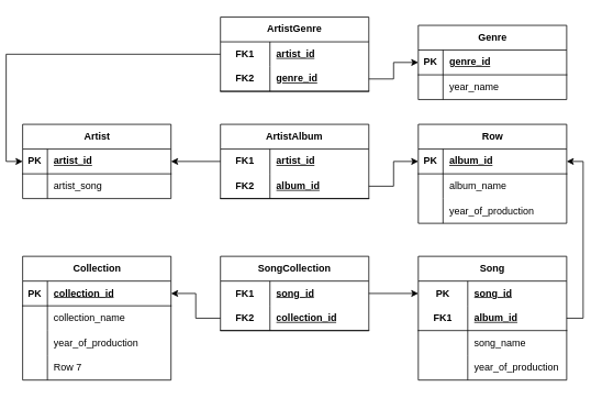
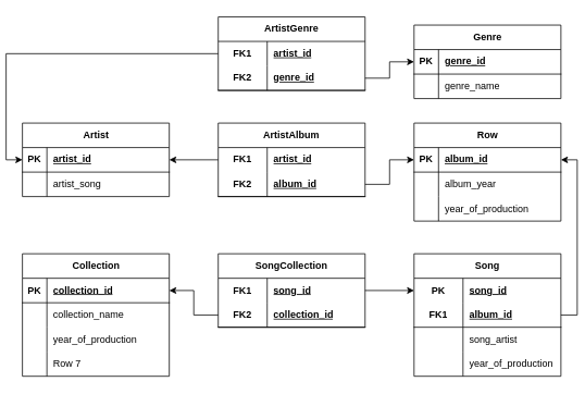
  <mxCell id="0" />
  <mxCell id="1" parent="0" />
  <mxCell id="2" value="ArtistAlbum" style="shape=table;startSize=30;container=1;collapsible=1;childLayout=tableLayout;fixedRows=1;rowLines=0;fontStyle=1;align=center;resizeLast=1;html=1;whiteSpace=wrap;" vertex="1" parent="1"><mxGeometry x="260" y="150" width="180" height="90" as="geometry" /></mxCell>
  <mxCell id="3" value="" style="shape=tableRow;horizontal=0;startSize=0;swimlaneHead=0;swimlaneBody=0;fillColor=none;collapsible=0;dropTarget=0;points=[[0,0.5],[1,0.5]];portConstraint=eastwest;top=0;left=0;right=0;bottom=0;html=1;" vertex="1" parent="2"><mxGeometry y="30" width="180" height="30" as="geometry" /></mxCell>
  <mxCell id="4" value="FK1" style="shape=partialRectangle;connectable=0;fillColor=none;top=0;left=0;bottom=0;right=0;fontStyle=1;overflow=hidden;html=1;whiteSpace=wrap;" vertex="1" parent="3"><mxGeometry width="60" height="30" as="geometry"><mxRectangle width="60" height="30" as="alternateBounds" /></mxGeometry></mxCell>
  <mxCell id="5" value="artist_id" style="shape=partialRectangle;connectable=0;fillColor=none;top=0;left=0;bottom=0;right=0;align=left;spacingLeft=6;fontStyle=5;overflow=hidden;html=1;whiteSpace=wrap;" vertex="1" parent="3"><mxGeometry x="60" width="120" height="30" as="geometry"><mxRectangle width="120" height="30" as="alternateBounds" /></mxGeometry></mxCell>
  <mxCell id="6" value="" style="shape=tableRow;horizontal=0;startSize=0;swimlaneHead=0;swimlaneBody=0;fillColor=none;collapsible=0;dropTarget=0;points=[[0,0.5],[1,0.5]];portConstraint=eastwest;top=0;left=0;right=0;bottom=1;html=1;" vertex="1" parent="2"><mxGeometry y="60" width="180" height="30" as="geometry" /></mxCell>
  <mxCell id="7" value="FK2" style="shape=partialRectangle;connectable=0;fillColor=none;top=0;left=0;bottom=0;right=0;fontStyle=1;overflow=hidden;html=1;whiteSpace=wrap;" vertex="1" parent="6"><mxGeometry width="60" height="30" as="geometry"><mxRectangle width="60" height="30" as="alternateBounds" /></mxGeometry></mxCell>
  <mxCell id="8" value="album_id" style="shape=partialRectangle;connectable=0;fillColor=none;top=0;left=0;bottom=0;right=0;align=left;spacingLeft=6;fontStyle=5;overflow=hidden;html=1;whiteSpace=wrap;" vertex="1" parent="6"><mxGeometry x="60" width="120" height="30" as="geometry"><mxRectangle width="120" height="30" as="alternateBounds" /></mxGeometry></mxCell>
  <mxCell id="9" style="edgeStyle=orthogonalEdgeStyle;rounded=0;orthogonalLoop=1;jettySize=auto;html=1;exitX=1;exitY=0.5;exitDx=0;exitDy=0;" edge="1" parent="2" source="3" target="3"><mxGeometry relative="1" as="geometry" /></mxCell>
  <mxCell id="10" value="ArtistGenre" style="shape=table;startSize=30;container=1;collapsible=1;childLayout=tableLayout;fixedRows=1;rowLines=0;fontStyle=1;align=center;resizeLast=1;html=1;whiteSpace=wrap;" vertex="1" parent="1"><mxGeometry x="260" y="20" width="180" height="90" as="geometry" /></mxCell>
  <mxCell id="11" value="" style="shape=tableRow;horizontal=0;startSize=0;swimlaneHead=0;swimlaneBody=0;fillColor=none;collapsible=0;dropTarget=0;points=[[0,0.5],[1,0.5]];portConstraint=eastwest;top=0;left=0;right=0;bottom=0;html=1;" vertex="1" parent="10"><mxGeometry y="30" width="180" height="30" as="geometry" /></mxCell>
  <mxCell id="12" value="FK1" style="shape=partialRectangle;connectable=0;fillColor=none;top=0;left=0;bottom=0;right=0;fontStyle=1;overflow=hidden;html=1;whiteSpace=wrap;" vertex="1" parent="11"><mxGeometry width="60" height="30" as="geometry"><mxRectangle width="60" height="30" as="alternateBounds" /></mxGeometry></mxCell>
  <mxCell id="13" value="artist_id" style="shape=partialRectangle;connectable=0;fillColor=none;top=0;left=0;bottom=0;right=0;align=left;spacingLeft=6;fontStyle=5;overflow=hidden;html=1;whiteSpace=wrap;" vertex="1" parent="11"><mxGeometry x="60" width="120" height="30" as="geometry"><mxRectangle width="120" height="30" as="alternateBounds" /></mxGeometry></mxCell>
  <mxCell id="14" value="" style="shape=tableRow;horizontal=0;startSize=0;swimlaneHead=0;swimlaneBody=0;fillColor=none;collapsible=0;dropTarget=0;points=[[0,0.5],[1,0.5]];portConstraint=eastwest;top=0;left=0;right=0;bottom=1;html=1;" vertex="1" parent="10"><mxGeometry y="60" width="180" height="30" as="geometry" /></mxCell>
  <mxCell id="15" value="FK2" style="shape=partialRectangle;connectable=0;fillColor=none;top=0;left=0;bottom=0;right=0;fontStyle=1;overflow=hidden;html=1;whiteSpace=wrap;" vertex="1" parent="14"><mxGeometry width="60" height="30" as="geometry"><mxRectangle width="60" height="30" as="alternateBounds" /></mxGeometry></mxCell>
  <mxCell id="16" value="genre_id" style="shape=partialRectangle;connectable=0;fillColor=none;top=0;left=0;bottom=0;right=0;align=left;spacingLeft=6;fontStyle=5;overflow=hidden;html=1;whiteSpace=wrap;" vertex="1" parent="14"><mxGeometry x="60" width="120" height="30" as="geometry"><mxRectangle width="120" height="30" as="alternateBounds" /></mxGeometry></mxCell>
  <mxCell id="17" value="SongCollection" style="shape=table;startSize=30;container=1;collapsible=1;childLayout=tableLayout;fixedRows=1;rowLines=0;fontStyle=1;align=center;resizeLast=1;html=1;whiteSpace=wrap;" vertex="1" parent="1"><mxGeometry x="260" y="310" width="180" height="90" as="geometry" /></mxCell>
  <mxCell id="18" value="" style="shape=tableRow;horizontal=0;startSize=0;swimlaneHead=0;swimlaneBody=0;fillColor=none;collapsible=0;dropTarget=0;points=[[0,0.5],[1,0.5]];portConstraint=eastwest;top=0;left=0;right=0;bottom=0;html=1;" vertex="1" parent="17"><mxGeometry y="30" width="180" height="30" as="geometry" /></mxCell>
  <mxCell id="19" value="FK1" style="shape=partialRectangle;connectable=0;fillColor=none;top=0;left=0;bottom=0;right=0;fontStyle=1;overflow=hidden;html=1;whiteSpace=wrap;" vertex="1" parent="18"><mxGeometry width="60" height="30" as="geometry"><mxRectangle width="60" height="30" as="alternateBounds" /></mxGeometry></mxCell>
  <mxCell id="20" value="song_id" style="shape=partialRectangle;connectable=0;fillColor=none;top=0;left=0;bottom=0;right=0;align=left;spacingLeft=6;fontStyle=5;overflow=hidden;html=1;whiteSpace=wrap;" vertex="1" parent="18"><mxGeometry x="60" width="120" height="30" as="geometry"><mxRectangle width="120" height="30" as="alternateBounds" /></mxGeometry></mxCell>
  <mxCell id="21" value="" style="shape=tableRow;horizontal=0;startSize=0;swimlaneHead=0;swimlaneBody=0;fillColor=none;collapsible=0;dropTarget=0;points=[[0,0.5],[1,0.5]];portConstraint=eastwest;top=0;left=0;right=0;bottom=1;html=1;" vertex="1" parent="17"><mxGeometry y="60" width="180" height="30" as="geometry" /></mxCell>
  <mxCell id="22" value="FK2" style="shape=partialRectangle;connectable=0;fillColor=none;top=0;left=0;bottom=0;right=0;fontStyle=1;overflow=hidden;html=1;whiteSpace=wrap;" vertex="1" parent="21"><mxGeometry width="60" height="30" as="geometry"><mxRectangle width="60" height="30" as="alternateBounds" /></mxGeometry></mxCell>
  <mxCell id="23" value="collection_id" style="shape=partialRectangle;connectable=0;fillColor=none;top=0;left=0;bottom=0;right=0;align=left;spacingLeft=6;fontStyle=5;overflow=hidden;html=1;whiteSpace=wrap;" vertex="1" parent="21"><mxGeometry x="60" width="120" height="30" as="geometry"><mxRectangle width="120" height="30" as="alternateBounds" /></mxGeometry></mxCell>
  <mxCell id="24" value="Row" style="shape=table;startSize=30;container=1;collapsible=1;childLayout=tableLayout;fixedRows=1;rowLines=0;fontStyle=1;align=center;resizeLast=1;html=1;" vertex="1" parent="1"><mxGeometry x="500" y="150" width="180" height="120" as="geometry" /></mxCell>
  <mxCell id="25" value="" style="shape=tableRow;horizontal=0;startSize=0;swimlaneHead=0;swimlaneBody=0;fillColor=none;collapsible=0;dropTarget=0;points=[[0,0.5],[1,0.5]];portConstraint=eastwest;top=0;left=0;right=0;bottom=1;" vertex="1" parent="24"><mxGeometry y="30" width="180" height="30" as="geometry" /></mxCell>
  <mxCell id="26" value="PK" style="shape=partialRectangle;connectable=0;fillColor=none;top=0;left=0;bottom=0;right=0;fontStyle=1;overflow=hidden;whiteSpace=wrap;html=1;" vertex="1" parent="25"><mxGeometry width="30" height="30" as="geometry"><mxRectangle width="30" height="30" as="alternateBounds" /></mxGeometry></mxCell>
  <mxCell id="27" value="album_id" style="shape=partialRectangle;connectable=0;fillColor=none;top=0;left=0;bottom=0;right=0;align=left;spacingLeft=6;fontStyle=5;overflow=hidden;whiteSpace=wrap;html=1;" vertex="1" parent="25"><mxGeometry x="30" width="150" height="30" as="geometry"><mxRectangle width="150" height="30" as="alternateBounds" /></mxGeometry></mxCell>
  <mxCell id="28" value="" style="shape=tableRow;horizontal=0;startSize=0;swimlaneHead=0;swimlaneBody=0;fillColor=none;collapsible=0;dropTarget=0;points=[[0,0.5],[1,0.5]];portConstraint=eastwest;top=0;left=0;right=0;bottom=0;" vertex="1" parent="24"><mxGeometry y="60" width="180" height="30" as="geometry" /></mxCell>
  <mxCell id="29" value="" style="shape=partialRectangle;connectable=0;fillColor=none;top=0;left=0;bottom=0;right=0;editable=1;overflow=hidden;whiteSpace=wrap;html=1;" vertex="1" parent="28"><mxGeometry width="30" height="30" as="geometry"><mxRectangle width="30" height="30" as="alternateBounds" /></mxGeometry></mxCell>
- <mxCell id="30" value="album_name" style="shape=partialRectangle;connectable=0;fillColor=none;top=0;left=0;bottom=0;right=0;align=left;spacingLeft=6;overflow=hidden;whiteSpace=wrap;html=1;" vertex="1" parent="28"><mxGeometry x="30" width="150" height="30" as="geometry"><mxRectangle width="150" height="30" as="alternateBounds" /></mxGeometry></mxCell>
+ <mxCell id="30" value="album_year" style="shape=partialRectangle;connectable=0;fillColor=none;top=0;left=0;bottom=0;right=0;align=left;spacingLeft=6;overflow=hidden;whiteSpace=wrap;html=1;" vertex="1" parent="28"><mxGeometry x="30" width="150" height="30" as="geometry"><mxRectangle width="150" height="30" as="alternateBounds" /></mxGeometry></mxCell>
  <mxCell id="31" value="" style="shape=tableRow;horizontal=0;startSize=0;swimlaneHead=0;swimlaneBody=0;fillColor=none;collapsible=0;dropTarget=0;points=[[0,0.5],[1,0.5]];portConstraint=eastwest;top=0;left=0;right=0;bottom=0;" vertex="1" parent="24"><mxGeometry y="90" width="180" height="30" as="geometry" /></mxCell>
  <mxCell id="32" value="" style="shape=partialRectangle;connectable=0;fillColor=none;top=0;left=0;bottom=0;right=0;editable=1;overflow=hidden;whiteSpace=wrap;html=1;" vertex="1" parent="31"><mxGeometry width="30" height="30" as="geometry"><mxRectangle width="30" height="30" as="alternateBounds" /></mxGeometry></mxCell>
  <mxCell id="33" value="year_of_production" style="shape=partialRectangle;connectable=0;fillColor=none;top=0;left=0;bottom=0;right=0;align=left;spacingLeft=6;overflow=hidden;whiteSpace=wrap;html=1;" vertex="1" parent="31"><mxGeometry x="30" width="150" height="30" as="geometry"><mxRectangle width="150" height="30" as="alternateBounds" /></mxGeometry></mxCell>
  <mxCell id="34" value="Genre" style="shape=table;startSize=30;container=1;collapsible=1;childLayout=tableLayout;fixedRows=1;rowLines=0;fontStyle=1;align=center;resizeLast=1;html=1;" vertex="1" parent="1"><mxGeometry x="500" y="30" width="180" height="90" as="geometry" /></mxCell>
  <mxCell id="35" value="" style="shape=tableRow;horizontal=0;startSize=0;swimlaneHead=0;swimlaneBody=0;fillColor=none;collapsible=0;dropTarget=0;points=[[0,0.5],[1,0.5]];portConstraint=eastwest;top=0;left=0;right=0;bottom=1;" vertex="1" parent="34"><mxGeometry y="30" width="180" height="30" as="geometry" /></mxCell>
  <mxCell id="36" value="PK" style="shape=partialRectangle;connectable=0;fillColor=none;top=0;left=0;bottom=0;right=0;fontStyle=1;overflow=hidden;whiteSpace=wrap;html=1;" vertex="1" parent="35"><mxGeometry width="30" height="30" as="geometry"><mxRectangle width="30" height="30" as="alternateBounds" /></mxGeometry></mxCell>
  <mxCell id="37" value="genre_id" style="shape=partialRectangle;connectable=0;fillColor=none;top=0;left=0;bottom=0;right=0;align=left;spacingLeft=6;fontStyle=5;overflow=hidden;whiteSpace=wrap;html=1;" vertex="1" parent="35"><mxGeometry x="30" width="150" height="30" as="geometry"><mxRectangle width="150" height="30" as="alternateBounds" /></mxGeometry></mxCell>
  <mxCell id="38" value="" style="shape=tableRow;horizontal=0;startSize=0;swimlaneHead=0;swimlaneBody=0;fillColor=none;collapsible=0;dropTarget=0;points=[[0,0.5],[1,0.5]];portConstraint=eastwest;top=0;left=0;right=0;bottom=0;" vertex="1" parent="34"><mxGeometry y="60" width="180" height="30" as="geometry" /></mxCell>
  <mxCell id="39" value="" style="shape=partialRectangle;connectable=0;fillColor=none;top=0;left=0;bottom=0;right=0;editable=1;overflow=hidden;whiteSpace=wrap;html=1;" vertex="1" parent="38"><mxGeometry width="30" height="30" as="geometry"><mxRectangle width="30" height="30" as="alternateBounds" /></mxGeometry></mxCell>
- <mxCell id="40" value="year_name" style="shape=partialRectangle;connectable=0;fillColor=none;top=0;left=0;bottom=0;right=0;align=left;spacingLeft=6;overflow=hidden;whiteSpace=wrap;html=1;" vertex="1" parent="38"><mxGeometry x="30" width="150" height="30" as="geometry"><mxRectangle width="150" height="30" as="alternateBounds" /></mxGeometry></mxCell>
+ <mxCell id="40" value="genre_name" style="shape=partialRectangle;connectable=0;fillColor=none;top=0;left=0;bottom=0;right=0;align=left;spacingLeft=6;overflow=hidden;whiteSpace=wrap;html=1;" vertex="1" parent="38"><mxGeometry x="30" width="150" height="30" as="geometry"><mxRectangle width="150" height="30" as="alternateBounds" /></mxGeometry></mxCell>
  <mxCell id="41" value="Artist" style="shape=table;startSize=30;container=1;collapsible=1;childLayout=tableLayout;fixedRows=1;rowLines=0;fontStyle=1;align=center;resizeLast=1;html=1;" vertex="1" parent="1"><mxGeometry x="20" y="150" width="180" height="90" as="geometry" /></mxCell>
  <mxCell id="42" value="" style="shape=tableRow;horizontal=0;startSize=0;swimlaneHead=0;swimlaneBody=0;fillColor=none;collapsible=0;dropTarget=0;points=[[0,0.5],[1,0.5]];portConstraint=eastwest;top=0;left=0;right=0;bottom=1;" vertex="1" parent="41"><mxGeometry y="30" width="180" height="30" as="geometry" /></mxCell>
  <mxCell id="43" value="PK" style="shape=partialRectangle;connectable=0;fillColor=none;top=0;left=0;bottom=0;right=0;fontStyle=1;overflow=hidden;whiteSpace=wrap;html=1;" vertex="1" parent="42"><mxGeometry width="30" height="30" as="geometry"><mxRectangle width="30" height="30" as="alternateBounds" /></mxGeometry></mxCell>
  <mxCell id="44" value="artist_id" style="shape=partialRectangle;connectable=0;fillColor=none;top=0;left=0;bottom=0;right=0;align=left;spacingLeft=6;fontStyle=5;overflow=hidden;whiteSpace=wrap;html=1;" vertex="1" parent="42"><mxGeometry x="30" width="150" height="30" as="geometry"><mxRectangle width="150" height="30" as="alternateBounds" /></mxGeometry></mxCell>
  <mxCell id="45" value="" style="shape=tableRow;horizontal=0;startSize=0;swimlaneHead=0;swimlaneBody=0;fillColor=none;collapsible=0;dropTarget=0;points=[[0,0.5],[1,0.5]];portConstraint=eastwest;top=0;left=0;right=0;bottom=0;" vertex="1" parent="41"><mxGeometry y="60" width="180" height="30" as="geometry" /></mxCell>
  <mxCell id="46" value="" style="shape=partialRectangle;connectable=0;fillColor=none;top=0;left=0;bottom=0;right=0;editable=1;overflow=hidden;whiteSpace=wrap;html=1;" vertex="1" parent="45"><mxGeometry width="30" height="30" as="geometry"><mxRectangle width="30" height="30" as="alternateBounds" /></mxGeometry></mxCell>
  <mxCell id="47" value="artist_song" style="shape=partialRectangle;connectable=0;fillColor=none;top=0;left=0;bottom=0;right=0;align=left;spacingLeft=6;overflow=hidden;whiteSpace=wrap;html=1;" vertex="1" parent="45"><mxGeometry x="30" width="150" height="30" as="geometry"><mxRectangle width="150" height="30" as="alternateBounds" /></mxGeometry></mxCell>
  <mxCell id="48" value="Collection" style="shape=table;startSize=30;container=1;collapsible=1;childLayout=tableLayout;fixedRows=1;rowLines=0;fontStyle=1;align=center;resizeLast=1;html=1;" vertex="1" parent="1"><mxGeometry x="20" y="310" width="180" height="150" as="geometry" /></mxCell>
  <mxCell id="49" value="" style="shape=tableRow;horizontal=0;startSize=0;swimlaneHead=0;swimlaneBody=0;fillColor=none;collapsible=0;dropTarget=0;points=[[0,0.5],[1,0.5]];portConstraint=eastwest;top=0;left=0;right=0;bottom=1;" vertex="1" parent="48"><mxGeometry y="30" width="180" height="30" as="geometry" /></mxCell>
  <mxCell id="50" value="PK" style="shape=partialRectangle;connectable=0;fillColor=none;top=0;left=0;bottom=0;right=0;fontStyle=1;overflow=hidden;whiteSpace=wrap;html=1;" vertex="1" parent="49"><mxGeometry width="30" height="30" as="geometry"><mxRectangle width="30" height="30" as="alternateBounds" /></mxGeometry></mxCell>
  <mxCell id="51" value="collection_id" style="shape=partialRectangle;connectable=0;fillColor=none;top=0;left=0;bottom=0;right=0;align=left;spacingLeft=6;fontStyle=5;overflow=hidden;whiteSpace=wrap;html=1;" vertex="1" parent="49"><mxGeometry x="30" width="150" height="30" as="geometry"><mxRectangle width="150" height="30" as="alternateBounds" /></mxGeometry></mxCell>
  <mxCell id="52" value="" style="shape=tableRow;horizontal=0;startSize=0;swimlaneHead=0;swimlaneBody=0;fillColor=none;collapsible=0;dropTarget=0;points=[[0,0.5],[1,0.5]];portConstraint=eastwest;top=0;left=0;right=0;bottom=0;" vertex="1" parent="48"><mxGeometry y="60" width="180" height="30" as="geometry" /></mxCell>
  <mxCell id="53" value="" style="shape=partialRectangle;connectable=0;fillColor=none;top=0;left=0;bottom=0;right=0;editable=1;overflow=hidden;whiteSpace=wrap;html=1;" vertex="1" parent="52"><mxGeometry width="30" height="30" as="geometry"><mxRectangle width="30" height="30" as="alternateBounds" /></mxGeometry></mxCell>
  <mxCell id="54" value="collection_name" style="shape=partialRectangle;connectable=0;fillColor=none;top=0;left=0;bottom=0;right=0;align=left;spacingLeft=6;overflow=hidden;whiteSpace=wrap;html=1;" vertex="1" parent="52"><mxGeometry x="30" width="150" height="30" as="geometry"><mxRectangle width="150" height="30" as="alternateBounds" /></mxGeometry></mxCell>
  <mxCell id="55" value="" style="shape=tableRow;horizontal=0;startSize=0;swimlaneHead=0;swimlaneBody=0;fillColor=none;collapsible=0;dropTarget=0;points=[[0,0.5],[1,0.5]];portConstraint=eastwest;top=0;left=0;right=0;bottom=0;" vertex="1" parent="48"><mxGeometry y="90" width="180" height="30" as="geometry" /></mxCell>
  <mxCell id="56" value="" style="shape=partialRectangle;connectable=0;fillColor=none;top=0;left=0;bottom=0;right=0;editable=1;overflow=hidden;whiteSpace=wrap;html=1;" vertex="1" parent="55"><mxGeometry width="30" height="30" as="geometry"><mxRectangle width="30" height="30" as="alternateBounds" /></mxGeometry></mxCell>
  <mxCell id="57" value="year_of_production" style="shape=partialRectangle;connectable=0;fillColor=none;top=0;left=0;bottom=0;right=0;align=left;spacingLeft=6;overflow=hidden;whiteSpace=wrap;html=1;" vertex="1" parent="55"><mxGeometry x="30" width="150" height="30" as="geometry"><mxRectangle width="150" height="30" as="alternateBounds" /></mxGeometry></mxCell>
  <mxCell id="58" value="" style="shape=tableRow;horizontal=0;startSize=0;swimlaneHead=0;swimlaneBody=0;fillColor=none;collapsible=0;dropTarget=0;points=[[0,0.5],[1,0.5]];portConstraint=eastwest;top=0;left=0;right=0;bottom=0;" vertex="1" parent="48"><mxGeometry y="120" width="180" height="30" as="geometry" /></mxCell>
  <mxCell id="59" value="" style="shape=partialRectangle;connectable=0;fillColor=none;top=0;left=0;bottom=0;right=0;editable=1;overflow=hidden;whiteSpace=wrap;html=1;" vertex="1" parent="58"><mxGeometry width="30" height="30" as="geometry"><mxRectangle width="30" height="30" as="alternateBounds" /></mxGeometry></mxCell>
  <mxCell id="60" value="Row 7" style="shape=partialRectangle;connectable=0;fillColor=none;top=0;left=0;bottom=0;right=0;align=left;spacingLeft=6;overflow=hidden;whiteSpace=wrap;html=1;" vertex="1" parent="58"><mxGeometry x="30" width="150" height="30" as="geometry"><mxRectangle width="150" height="30" as="alternateBounds" /></mxGeometry></mxCell>
  <mxCell id="61" value="Song" style="shape=table;startSize=30;container=1;collapsible=1;childLayout=tableLayout;fixedRows=1;rowLines=0;fontStyle=1;align=center;resizeLast=1;html=1;whiteSpace=wrap;" vertex="1" parent="1"><mxGeometry x="500" y="310" width="180" height="150" as="geometry" /></mxCell>
  <mxCell id="62" value="" style="shape=tableRow;horizontal=0;startSize=0;swimlaneHead=0;swimlaneBody=0;fillColor=none;collapsible=0;dropTarget=0;points=[[0,0.5],[1,0.5]];portConstraint=eastwest;top=0;left=0;right=0;bottom=0;html=1;" vertex="1" parent="61"><mxGeometry y="30" width="180" height="30" as="geometry" /></mxCell>
  <mxCell id="63" value="PK" style="shape=partialRectangle;connectable=0;fillColor=none;top=0;left=0;bottom=0;right=0;fontStyle=1;overflow=hidden;html=1;whiteSpace=wrap;" vertex="1" parent="62"><mxGeometry width="60" height="30" as="geometry"><mxRectangle width="60" height="30" as="alternateBounds" /></mxGeometry></mxCell>
  <mxCell id="64" value="song_id" style="shape=partialRectangle;connectable=0;fillColor=none;top=0;left=0;bottom=0;right=0;align=left;spacingLeft=6;fontStyle=5;overflow=hidden;html=1;whiteSpace=wrap;" vertex="1" parent="62"><mxGeometry x="60" width="120" height="30" as="geometry"><mxRectangle width="120" height="30" as="alternateBounds" /></mxGeometry></mxCell>
  <mxCell id="65" value="" style="shape=tableRow;horizontal=0;startSize=0;swimlaneHead=0;swimlaneBody=0;fillColor=none;collapsible=0;dropTarget=0;points=[[0,0.5],[1,0.5]];portConstraint=eastwest;top=0;left=0;right=0;bottom=1;html=1;" vertex="1" parent="61"><mxGeometry y="60" width="180" height="30" as="geometry" /></mxCell>
  <mxCell id="66" value="FK1" style="shape=partialRectangle;connectable=0;fillColor=none;top=0;left=0;bottom=0;right=0;fontStyle=1;overflow=hidden;html=1;whiteSpace=wrap;" vertex="1" parent="65"><mxGeometry width="60" height="30" as="geometry"><mxRectangle width="60" height="30" as="alternateBounds" /></mxGeometry></mxCell>
  <mxCell id="67" value="album_id" style="shape=partialRectangle;connectable=0;fillColor=none;top=0;left=0;bottom=0;right=0;align=left;spacingLeft=6;fontStyle=5;overflow=hidden;html=1;whiteSpace=wrap;" vertex="1" parent="65"><mxGeometry x="60" width="120" height="30" as="geometry"><mxRectangle width="120" height="30" as="alternateBounds" /></mxGeometry></mxCell>
  <mxCell id="68" value="" style="shape=tableRow;horizontal=0;startSize=0;swimlaneHead=0;swimlaneBody=0;fillColor=none;collapsible=0;dropTarget=0;points=[[0,0.5],[1,0.5]];portConstraint=eastwest;top=0;left=0;right=0;bottom=0;html=1;" vertex="1" parent="61"><mxGeometry y="90" width="180" height="30" as="geometry" /></mxCell>
  <mxCell id="69" value="" style="shape=partialRectangle;connectable=0;fillColor=none;top=0;left=0;bottom=0;right=0;editable=1;overflow=hidden;html=1;whiteSpace=wrap;" vertex="1" parent="68"><mxGeometry width="60" height="30" as="geometry"><mxRectangle width="60" height="30" as="alternateBounds" /></mxGeometry></mxCell>
- <mxCell id="70" value="song_name" style="shape=partialRectangle;connectable=0;fillColor=none;top=0;left=0;bottom=0;right=0;align=left;spacingLeft=6;overflow=hidden;html=1;whiteSpace=wrap;" vertex="1" parent="68"><mxGeometry x="60" width="120" height="30" as="geometry"><mxRectangle width="120" height="30" as="alternateBounds" /></mxGeometry></mxCell>
+ <mxCell id="70" value="song_artist" style="shape=partialRectangle;connectable=0;fillColor=none;top=0;left=0;bottom=0;right=0;align=left;spacingLeft=6;overflow=hidden;html=1;whiteSpace=wrap;" vertex="1" parent="68"><mxGeometry x="60" width="120" height="30" as="geometry"><mxRectangle width="120" height="30" as="alternateBounds" /></mxGeometry></mxCell>
  <mxCell id="71" value="" style="shape=tableRow;horizontal=0;startSize=0;swimlaneHead=0;swimlaneBody=0;fillColor=none;collapsible=0;dropTarget=0;points=[[0,0.5],[1,0.5]];portConstraint=eastwest;top=0;left=0;right=0;bottom=0;html=1;" vertex="1" parent="61"><mxGeometry y="120" width="180" height="30" as="geometry" /></mxCell>
  <mxCell id="72" value="" style="shape=partialRectangle;connectable=0;fillColor=none;top=0;left=0;bottom=0;right=0;editable=1;overflow=hidden;html=1;whiteSpace=wrap;" vertex="1" parent="71"><mxGeometry width="60" height="30" as="geometry"><mxRectangle width="60" height="30" as="alternateBounds" /></mxGeometry></mxCell>
  <mxCell id="73" value="year_of_production" style="shape=partialRectangle;connectable=0;fillColor=none;top=0;left=0;bottom=0;right=0;align=left;spacingLeft=6;overflow=hidden;html=1;whiteSpace=wrap;" vertex="1" parent="71"><mxGeometry x="60" width="120" height="30" as="geometry"><mxRectangle width="120" height="30" as="alternateBounds" /></mxGeometry></mxCell>
  <mxCell id="74" style="edgeStyle=orthogonalEdgeStyle;rounded=0;orthogonalLoop=1;jettySize=auto;html=1;exitX=1;exitY=0.5;exitDx=0;exitDy=0;entryX=0;entryY=0.5;entryDx=0;entryDy=0;" edge="1" parent="1" source="14" target="35"><mxGeometry relative="1" as="geometry" /></mxCell>
  <mxCell id="75" style="edgeStyle=orthogonalEdgeStyle;rounded=0;orthogonalLoop=1;jettySize=auto;html=1;exitX=0;exitY=0.5;exitDx=0;exitDy=0;entryX=0;entryY=0.5;entryDx=0;entryDy=0;" edge="1" parent="1" source="11" target="42"><mxGeometry relative="1" as="geometry" /></mxCell>
  <mxCell id="76" style="edgeStyle=orthogonalEdgeStyle;rounded=0;orthogonalLoop=1;jettySize=auto;html=1;exitX=0;exitY=0.5;exitDx=0;exitDy=0;entryX=1;entryY=0.5;entryDx=0;entryDy=0;" edge="1" parent="1" source="3" target="42"><mxGeometry relative="1" as="geometry" /></mxCell>
  <mxCell id="77" style="edgeStyle=orthogonalEdgeStyle;rounded=0;orthogonalLoop=1;jettySize=auto;html=1;exitX=1;exitY=0.5;exitDx=0;exitDy=0;entryX=0;entryY=0.5;entryDx=0;entryDy=0;" edge="1" parent="1" source="6" target="25"><mxGeometry relative="1" as="geometry" /></mxCell>
  <mxCell id="78" style="edgeStyle=orthogonalEdgeStyle;rounded=0;orthogonalLoop=1;jettySize=auto;html=1;exitX=0;exitY=0.5;exitDx=0;exitDy=0;entryX=1;entryY=0.5;entryDx=0;entryDy=0;" edge="1" parent="1" source="21" target="49"><mxGeometry relative="1" as="geometry" /></mxCell>
  <mxCell id="79" style="edgeStyle=orthogonalEdgeStyle;rounded=0;orthogonalLoop=1;jettySize=auto;html=1;exitX=1;exitY=0.5;exitDx=0;exitDy=0;" edge="1" parent="1" source="18" target="62"><mxGeometry relative="1" as="geometry" /></mxCell>
  <mxCell id="80" style="edgeStyle=orthogonalEdgeStyle;rounded=0;orthogonalLoop=1;jettySize=auto;html=1;exitX=1;exitY=0.5;exitDx=0;exitDy=0;entryX=1;entryY=0.5;entryDx=0;entryDy=0;" edge="1" parent="1" source="65" target="25"><mxGeometry relative="1" as="geometry" /></mxCell>
